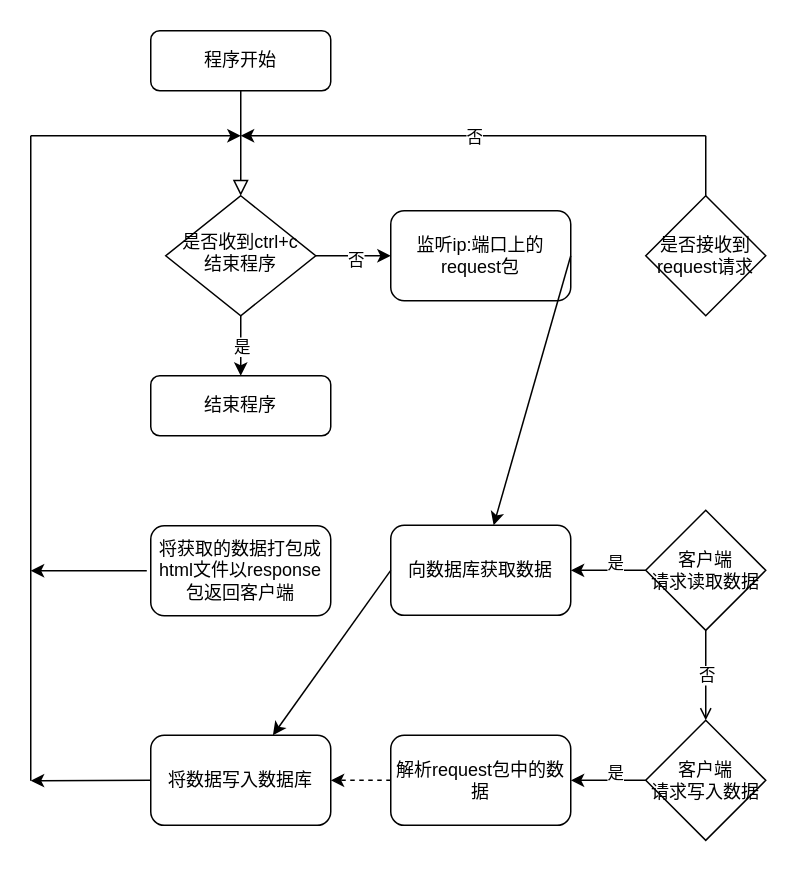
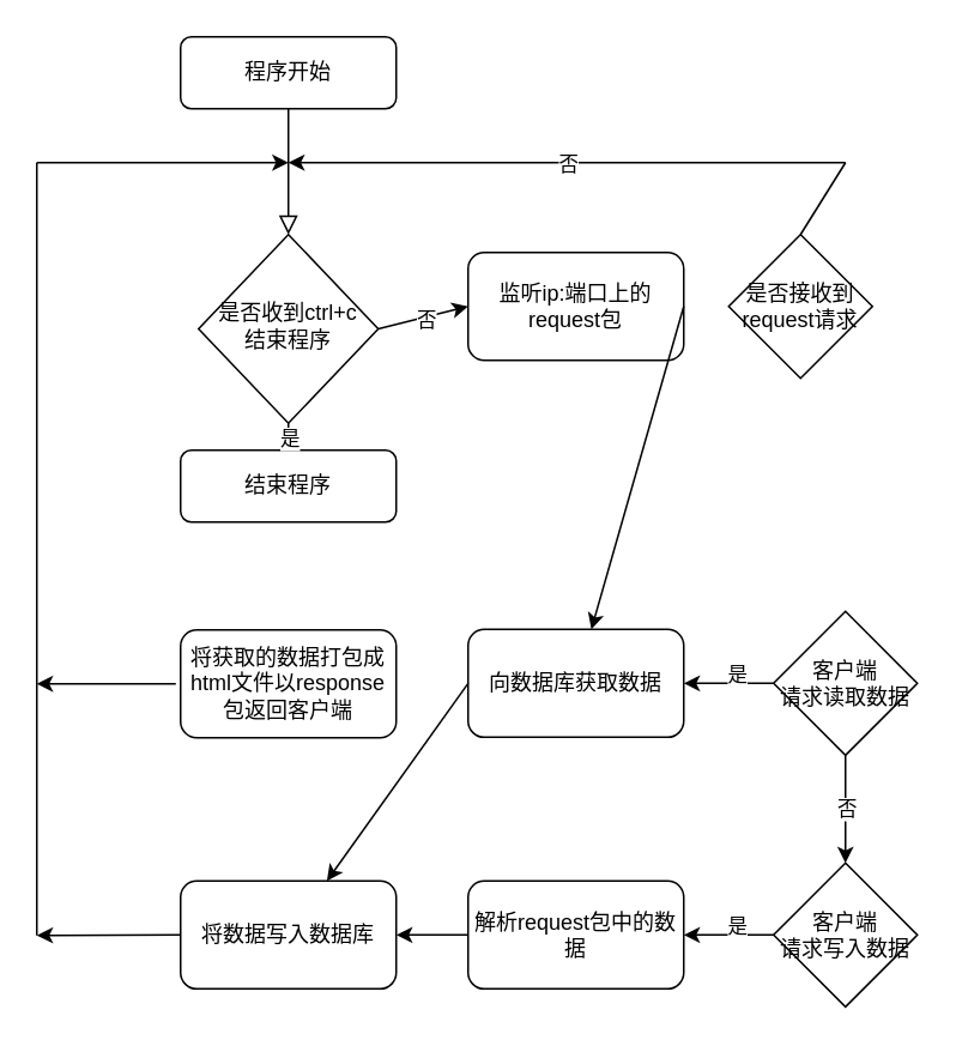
  <mxCell id="0" />
  <mxCell id="1" parent="0" />
  <mxCell id="2" value="" style="rounded=0;html=1;jettySize=auto;orthogonalLoop=1;fontSize=11;endArrow=block;endFill=0;endSize=8;strokeWidth=1;shadow=0;labelBackgroundColor=none;edgeStyle=orthogonalEdgeStyle;" parent="1" source="3" target="4" edge="1"><mxGeometry relative="1" as="geometry" /></mxCell>
  <mxCell id="3" value="程序开始" style="rounded=1;whiteSpace=wrap;html=1;fontSize=12;glass=0;strokeWidth=1;shadow=0;" parent="1" vertex="1"><mxGeometry x="100" y="20" width="120" height="40" as="geometry" /></mxCell>
- <mxCell id="4" value="是否收到ctrl+c&lt;div&gt;结束程序&lt;/div&gt;" style="rhombus;whiteSpace=wrap;html=1;shadow=0;fontFamily=Helvetica;fontSize=12;align=center;strokeWidth=1;spacing=6;spacingTop=-4;" parent="1" vertex="1"><mxGeometry x="110" y="130" width="100" height="80" as="geometry" /></mxCell>
+ <mxCell id="4" value="是否收到ctrl+c&lt;div&gt;结束程序&lt;/div&gt;" style="rhombus;whiteSpace=wrap;html=1;shadow=0;fontFamily=Helvetica;fontSize=12;align=center;strokeWidth=1;spacing=6;spacingTop=-4;" parent="1" vertex="1"><mxGeometry x="110" y="130" width="100" height="105" as="geometry" /></mxCell>
  <mxCell id="5" value="结束程序" style="rounded=1;whiteSpace=wrap;html=1;fontSize=12;glass=0;strokeWidth=1;shadow=0;" parent="1" vertex="1"><mxGeometry x="100" y="250" width="120" height="40" as="geometry" /></mxCell>
  <mxCell id="6" value="" style="endArrow=classic;html=1;rounded=0;exitX=1;exitY=0.5;exitDx=0;exitDy=0;entryX=0;entryY=0.5;entryDx=0;entryDy=0;" edge="1" parent="1" source="4"><mxGeometry relative="1" as="geometry"><mxPoint x="280" y="160" as="sourcePoint" /><mxPoint x="260" y="170" as="targetPoint" /></mxGeometry></mxCell>
  <mxCell id="7" value="否" style="edgeLabel;html=1;align=center;verticalAlign=middle;resizable=0;points=[];" vertex="1" connectable="0" parent="6"><mxGeometry x="0.057" y="-2" relative="1" as="geometry"><mxPoint as="offset" /></mxGeometry></mxCell>
  <mxCell id="8" value="" style="endArrow=classic;html=1;rounded=0;exitX=0.5;exitY=1;exitDx=0;exitDy=0;entryX=0.5;entryY=0;entryDx=0;entryDy=0;" edge="1" parent="1" source="4" target="5"><mxGeometry relative="1" as="geometry"><mxPoint x="280" y="160" as="sourcePoint" /><mxPoint x="380" y="160" as="targetPoint" /></mxGeometry></mxCell>
  <mxCell id="9" value="是" style="edgeLabel;resizable=0;html=1;;align=center;verticalAlign=middle;" connectable="0" vertex="1" parent="8"><mxGeometry relative="1" as="geometry" /></mxCell>
  <mxCell id="10" value="&lt;br&gt;监听ip:端口上的request包&lt;br&gt;&lt;div&gt;&lt;br&gt;&lt;/div&gt;" style="rounded=1;whiteSpace=wrap;html=1;" vertex="1" parent="1"><mxGeometry x="260" y="140" width="120" height="60" as="geometry" /></mxCell>
- <mxCell id="11" value="是否接收到request请求" style="rhombus;whiteSpace=wrap;html=1;" vertex="1" parent="1"><mxGeometry x="430" y="130" width="80" height="80" as="geometry" /></mxCell>
+ <mxCell id="11" value="是否接收到request请求" style="rhombus;whiteSpace=wrap;html=1;" vertex="1" parent="1"><mxGeometry x="405" y="130" width="80" height="80" as="geometry" /></mxCell>
  <mxCell id="12" value="" style="endArrow=classic;html=1;rounded=0;exitX=1;exitY=0.5;exitDx=0;exitDy=0;" edge="1" parent="1" source="10" target="16"><mxGeometry width="50" height="50" relative="1" as="geometry"><mxPoint x="300" y="180" as="sourcePoint" /><mxPoint x="350" y="130" as="targetPoint" /></mxGeometry></mxCell>
  <mxCell id="13" value="" style="endArrow=none;html=1;rounded=0;entryX=0.5;entryY=0;entryDx=0;entryDy=0;" edge="1" parent="1" target="11"><mxGeometry width="50" height="50" relative="1" as="geometry"><mxPoint x="470" y="90" as="sourcePoint" /><mxPoint x="350" y="130" as="targetPoint" /></mxGeometry></mxCell>
  <mxCell id="14" value="" style="endArrow=classic;html=1;rounded=0;" edge="1" parent="1"><mxGeometry relative="1" as="geometry"><mxPoint x="470" y="90" as="sourcePoint" /><mxPoint x="160" y="90" as="targetPoint" /></mxGeometry></mxCell>
  <mxCell id="15" value="否" style="edgeLabel;resizable=0;html=1;;align=center;verticalAlign=middle;" connectable="0" vertex="1" parent="14"><mxGeometry relative="1" as="geometry" /></mxCell>
  <mxCell id="16" value="向数据库获取数据" style="rounded=1;whiteSpace=wrap;html=1;" vertex="1" parent="1"><mxGeometry x="260" y="349.71" width="120" height="60" as="geometry" /></mxCell>
  <mxCell id="17" value="" style="endArrow=classic;html=1;rounded=0;exitX=0;exitY=0.5;exitDx=0;exitDy=0;" edge="1" parent="1" source="16" target="27"><mxGeometry width="50" height="50" relative="1" as="geometry"><mxPoint x="340" y="440" as="sourcePoint" /><mxPoint x="340" y="460" as="targetPoint" /></mxGeometry></mxCell>
  <mxCell id="18" value="将获取的数据打包成html文件以response包返回客户端" style="rounded=1;whiteSpace=wrap;html=1;" vertex="1" parent="1"><mxGeometry x="100" y="350" width="120" height="60" as="geometry" /></mxCell>
  <mxCell id="19" value="客户端&lt;div&gt;请求读取数据&lt;/div&gt;" style="rhombus;whiteSpace=wrap;html=1;" vertex="1" parent="1"><mxGeometry x="430" y="339.71" width="80" height="80" as="geometry" /></mxCell>
  <mxCell id="20" value="客户端&lt;div&gt;请求写入数据&lt;/div&gt;" style="rhombus;whiteSpace=wrap;html=1;" vertex="1" parent="1"><mxGeometry x="430" y="479.71" width="80" height="80" as="geometry" /></mxCell>
  <mxCell id="21" value="" style="endArrow=classic;html=1;rounded=0;exitX=0;exitY=0.5;exitDx=0;exitDy=0;entryX=1;entryY=0.5;entryDx=0;entryDy=0;" edge="1" parent="1" source="19" target="16"><mxGeometry relative="1" as="geometry"><mxPoint x="330" y="310" as="sourcePoint" /><mxPoint x="350" y="350" as="targetPoint" /></mxGeometry></mxCell>
  <mxCell id="22" value="是" style="edgeLabel;html=1;align=center;verticalAlign=middle;resizable=0;points=[];" vertex="1" connectable="0" parent="21"><mxGeometry x="0.048" y="-5" relative="1" as="geometry"><mxPoint x="5" as="offset" /></mxGeometry></mxCell>
- <mxCell id="23" value="" style="endArrow=open;html=1;rounded=0;exitX=0.5;exitY=1;exitDx=0;exitDy=0;entryX=0.5;entryY=0;entryDx=0;entryDy=0;" edge="1" parent="1" source="19" target="20"><mxGeometry relative="1" as="geometry"><mxPoint x="360" y="479.71" as="sourcePoint" /><mxPoint x="460" y="479.71" as="targetPoint" /></mxGeometry></mxCell>
+ <mxCell id="23" value="" style="endArrow=classic;html=1;rounded=0;exitX=0.5;exitY=1;exitDx=0;exitDy=0;entryX=0.5;entryY=0;entryDx=0;entryDy=0;" edge="1" parent="1" source="19" target="20"><mxGeometry relative="1" as="geometry"><mxPoint x="360" y="479.71" as="sourcePoint" /><mxPoint x="460" y="479.71" as="targetPoint" /></mxGeometry></mxCell>
  <mxCell id="24" value="否" style="edgeLabel;resizable=0;html=1;;align=center;verticalAlign=middle;" connectable="0" vertex="1" parent="23"><mxGeometry relative="1" as="geometry" /></mxCell>
  <mxCell id="25" value="解析request包中的数据" style="rounded=1;whiteSpace=wrap;html=1;" vertex="1" parent="1"><mxGeometry x="260" y="489.71" width="120" height="60" as="geometry" /></mxCell>
- <mxCell id="26" value="" style="endArrow=classic;html=1;rounded=0;exitX=0;exitY=0.5;exitDx=0;exitDy=0;entryX=1;entryY=0.5;entryDx=0;entryDy=0;dashed=1;" edge="1" parent="1" source="25" target="27"><mxGeometry width="50" height="50" relative="1" as="geometry"><mxPoint x="340" y="569.71" as="sourcePoint" /><mxPoint x="340" y="589.71" as="targetPoint" /></mxGeometry></mxCell>
+ <mxCell id="26" value="" style="endArrow=classic;html=1;rounded=0;exitX=0;exitY=0.5;exitDx=0;exitDy=0;entryX=1;entryY=0.5;entryDx=0;entryDy=0;" edge="1" parent="1" source="25" target="27"><mxGeometry width="50" height="50" relative="1" as="geometry"><mxPoint x="340" y="569.71" as="sourcePoint" /><mxPoint x="340" y="589.71" as="targetPoint" /></mxGeometry></mxCell>
  <mxCell id="27" value="将数据写入数据库" style="rounded=1;whiteSpace=wrap;html=1;" vertex="1" parent="1"><mxGeometry x="100" y="489.71" width="120" height="60" as="geometry" /></mxCell>
  <mxCell id="28" value="" style="endArrow=classic;html=1;rounded=0;exitX=0;exitY=0.5;exitDx=0;exitDy=0;entryX=1;entryY=0.5;entryDx=0;entryDy=0;" edge="1" parent="1" target="25" source="20"><mxGeometry relative="1" as="geometry"><mxPoint x="430" y="509.71" as="sourcePoint" /><mxPoint x="350" y="479.71" as="targetPoint" /></mxGeometry></mxCell>
  <mxCell id="29" value="是" style="edgeLabel;html=1;align=center;verticalAlign=middle;resizable=0;points=[];" vertex="1" connectable="0" parent="28"><mxGeometry x="0.048" y="-5" relative="1" as="geometry"><mxPoint x="5" as="offset" /></mxGeometry></mxCell>
  <mxCell id="30" value="" style="endArrow=none;html=1;rounded=0;" edge="1" parent="1"><mxGeometry width="50" height="50" relative="1" as="geometry"><mxPoint x="20" y="520" as="sourcePoint" /><mxPoint x="20" y="90" as="targetPoint" /></mxGeometry></mxCell>
  <mxCell id="31" value="" style="endArrow=classic;html=1;rounded=0;" edge="1" parent="1"><mxGeometry width="50" height="50" relative="1" as="geometry"><mxPoint x="20" y="90" as="sourcePoint" /><mxPoint x="160" y="90" as="targetPoint" /></mxGeometry></mxCell>
  <mxCell id="32" value="" style="endArrow=classic;html=1;rounded=0;exitX=-0.022;exitY=0.5;exitDx=0;exitDy=0;exitPerimeter=0;" edge="1" parent="1" source="18"><mxGeometry width="50" height="50" relative="1" as="geometry"><mxPoint x="70" y="450" as="sourcePoint" /><mxPoint x="20" y="380" as="targetPoint" /></mxGeometry></mxCell>
  <mxCell id="33" value="" style="endArrow=classic;html=1;rounded=0;exitX=0;exitY=0.5;exitDx=0;exitDy=0;" edge="1" parent="1" source="27"><mxGeometry width="50" height="50" relative="1" as="geometry"><mxPoint x="70" y="450" as="sourcePoint" /><mxPoint x="20" y="520" as="targetPoint" /></mxGeometry></mxCell>
